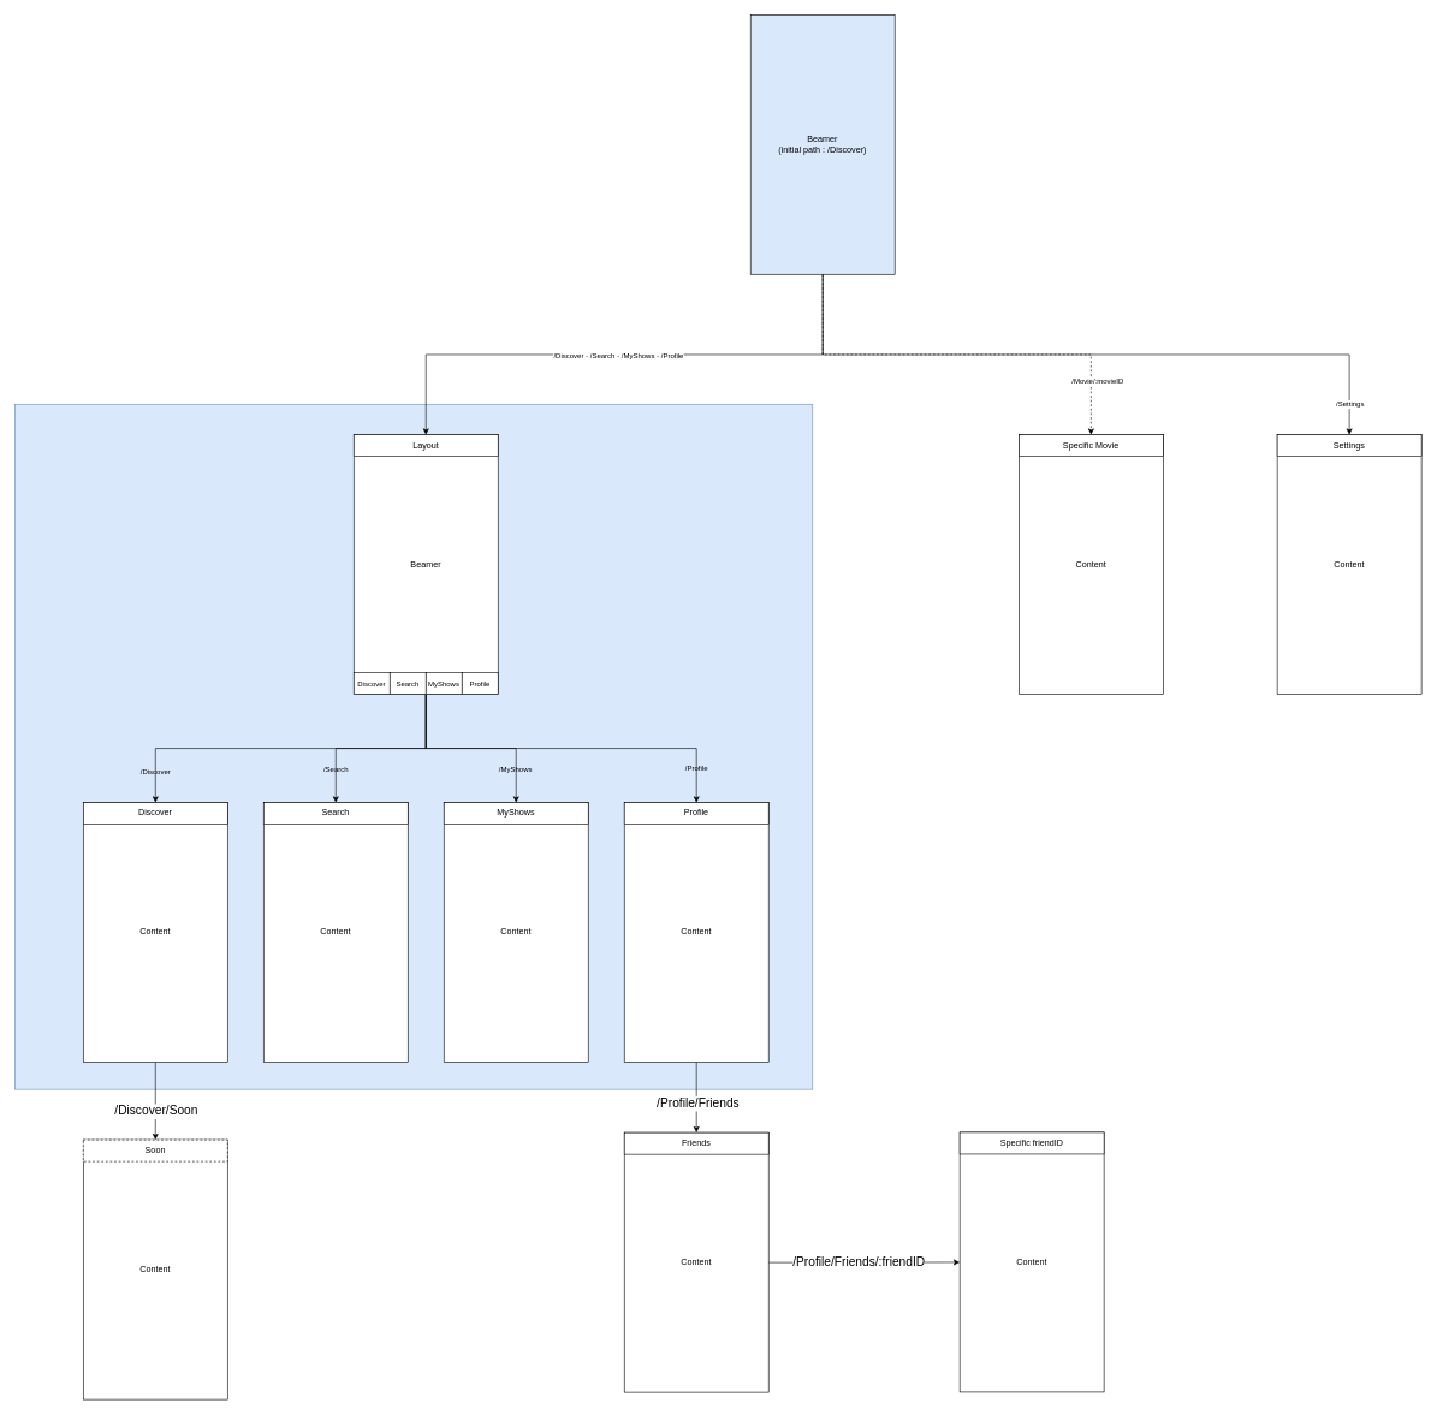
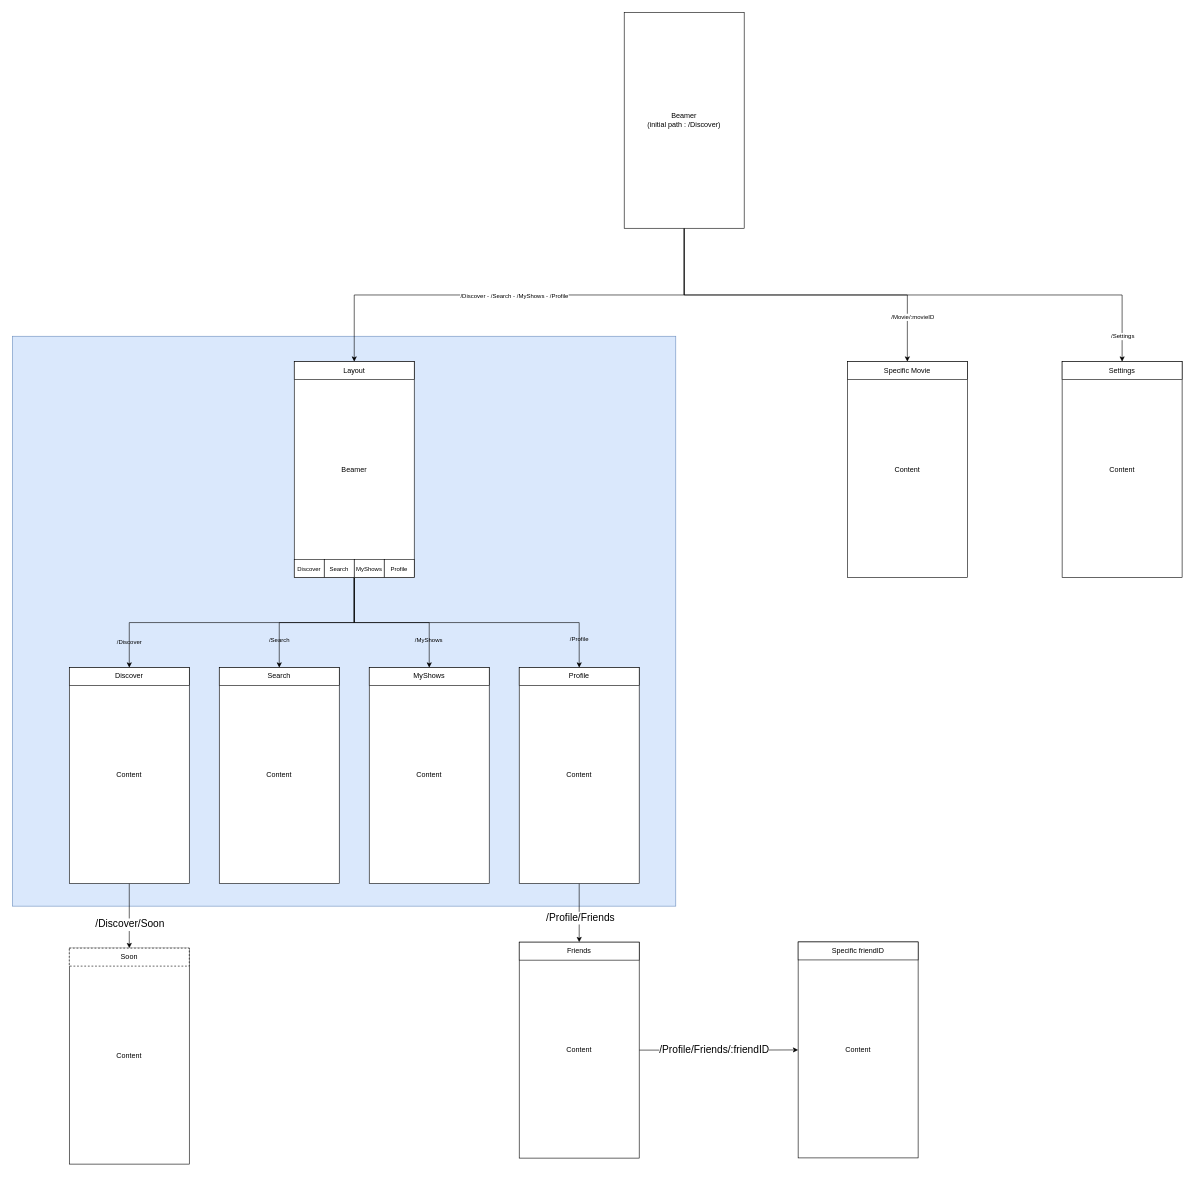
  <mxCell id="0" />
  <mxCell id="1" parent="0" />
  <mxCell id="2" value="" style="rounded=0;whiteSpace=wrap;html=1;fontSize=10;fillColor=#dae8fc;strokeColor=#6c8ebf;" vertex="1" parent="1"><mxGeometry x="20" y="560" width="1106" height="950" as="geometry" /></mxCell>
  <mxCell id="3" style="edgeStyle=orthogonalEdgeStyle;rounded=0;orthogonalLoop=1;jettySize=auto;html=1;exitX=0.5;exitY=1;exitDx=0;exitDy=0;entryX=0.5;entryY=0;entryDx=0;entryDy=0;fontSize=17;" edge="1" parent="1" source="4" target="47"><mxGeometry relative="1" as="geometry" /></mxCell>
  <mxCell id="4" value="Content" style="rounded=0;whiteSpace=wrap;html=1;" vertex="1" parent="1"><mxGeometry x="115" y="1112.29" width="200" height="360" as="geometry" /></mxCell>
  <mxCell id="5" value="Discover" style="rounded=0;whiteSpace=wrap;html=1;" vertex="1" parent="1"><mxGeometry x="115" y="1112.29" width="200" height="30" as="geometry" /></mxCell>
  <mxCell id="6" value="Content" style="rounded=0;whiteSpace=wrap;html=1;" vertex="1" parent="1"><mxGeometry x="365" y="1112.29" width="200" height="360" as="geometry" /></mxCell>
  <mxCell id="7" value="Search" style="rounded=0;whiteSpace=wrap;html=1;" vertex="1" parent="1"><mxGeometry x="365" y="1112.29" width="200" height="30" as="geometry" /></mxCell>
  <mxCell id="8" value="Content" style="rounded=0;whiteSpace=wrap;html=1;" vertex="1" parent="1"><mxGeometry x="615" y="1112.29" width="200" height="360" as="geometry" /></mxCell>
  <mxCell id="9" value="MyShows" style="rounded=0;whiteSpace=wrap;html=1;" vertex="1" parent="1"><mxGeometry x="615" y="1112.29" width="200" height="30" as="geometry" /></mxCell>
  <mxCell id="10" style="edgeStyle=orthogonalEdgeStyle;rounded=0;orthogonalLoop=1;jettySize=auto;html=1;exitX=0.5;exitY=1;exitDx=0;exitDy=0;entryX=0.5;entryY=0;entryDx=0;entryDy=0;fontSize=17;" edge="1" parent="1" source="12" target="42"><mxGeometry relative="1" as="geometry" /></mxCell>
  <mxCell id="11" value="/Profile/Friends" style="edgeLabel;html=1;align=center;verticalAlign=middle;resizable=0;points=[];fontSize=17;" vertex="1" connectable="0" parent="10"><mxGeometry x="0.175" y="1" relative="1" as="geometry"><mxPoint as="offset" /></mxGeometry></mxCell>
  <mxCell id="12" value="Content" style="rounded=0;whiteSpace=wrap;html=1;" vertex="1" parent="1"><mxGeometry x="865" y="1112.29" width="200" height="360" as="geometry" /></mxCell>
  <mxCell id="13" value="Profile" style="rounded=0;whiteSpace=wrap;html=1;" vertex="1" parent="1"><mxGeometry x="865" y="1112.29" width="200" height="30" as="geometry" /></mxCell>
  <mxCell id="14" value="Beamer" style="rounded=0;whiteSpace=wrap;html=1;" vertex="1" parent="1"><mxGeometry x="490" y="602.29" width="200" height="360" as="geometry" /></mxCell>
  <mxCell id="15" value="Layout" style="rounded=0;whiteSpace=wrap;html=1;" vertex="1" parent="1"><mxGeometry x="490" y="602.29" width="200" height="30" as="geometry" /></mxCell>
  <mxCell id="16" value="&lt;font style=&quot;font-size: 10px;&quot;&gt;Discover&lt;/font&gt;" style="rounded=0;whiteSpace=wrap;html=1;" vertex="1" parent="1"><mxGeometry x="490" y="932.29" width="50" height="30" as="geometry" /></mxCell>
  <mxCell id="17" style="edgeStyle=orthogonalEdgeStyle;rounded=0;orthogonalLoop=1;jettySize=auto;html=1;exitX=1;exitY=1;exitDx=0;exitDy=0;entryX=0.5;entryY=0;entryDx=0;entryDy=0;fontSize=10;" edge="1" parent="1" source="19" target="7"><mxGeometry relative="1" as="geometry" /></mxCell>
  <mxCell id="18" value="/Search" style="edgeLabel;html=1;align=center;verticalAlign=middle;resizable=0;points=[];fontSize=10;labelBackgroundColor=none;" vertex="1" connectable="0" parent="17"><mxGeometry x="0.657" y="-1" relative="1" as="geometry"><mxPoint as="offset" /></mxGeometry></mxCell>
  <mxCell id="19" value="&lt;font style=&quot;font-size: 10px;&quot;&gt;Search&lt;/font&gt;" style="rounded=0;whiteSpace=wrap;html=1;" vertex="1" parent="1"><mxGeometry x="540" y="932.29" width="50" height="30" as="geometry" /></mxCell>
  <mxCell id="20" style="edgeStyle=orthogonalEdgeStyle;rounded=0;orthogonalLoop=1;jettySize=auto;html=1;exitX=0;exitY=1;exitDx=0;exitDy=0;entryX=0.5;entryY=0;entryDx=0;entryDy=0;fontSize=10;" edge="1" parent="1" source="26" target="5"><mxGeometry relative="1" as="geometry" /></mxCell>
  <mxCell id="21" value="/Discover" style="edgeLabel;html=1;align=center;verticalAlign=middle;resizable=0;points=[];fontSize=10;labelBackgroundColor=none;" vertex="1" connectable="0" parent="20"><mxGeometry x="0.831" y="-1" relative="1" as="geometry"><mxPoint as="offset" /></mxGeometry></mxCell>
  <mxCell id="22" style="edgeStyle=orthogonalEdgeStyle;rounded=0;orthogonalLoop=1;jettySize=auto;html=1;exitX=0;exitY=1;exitDx=0;exitDy=0;entryX=0.5;entryY=0;entryDx=0;entryDy=0;fontSize=10;" edge="1" parent="1" source="26" target="9"><mxGeometry relative="1" as="geometry" /></mxCell>
  <mxCell id="23" value="/MyShows" style="edgeLabel;html=1;align=center;verticalAlign=middle;resizable=0;points=[];fontSize=10;labelBackgroundColor=none;" vertex="1" connectable="0" parent="22"><mxGeometry x="0.664" y="-2" relative="1" as="geometry"><mxPoint as="offset" /></mxGeometry></mxCell>
  <mxCell id="24" style="edgeStyle=orthogonalEdgeStyle;rounded=0;orthogonalLoop=1;jettySize=auto;html=1;exitX=0;exitY=1;exitDx=0;exitDy=0;fontSize=10;" edge="1" parent="1" source="26" target="13"><mxGeometry relative="1" as="geometry" /></mxCell>
  <mxCell id="25" value="/Profile" style="edgeLabel;html=1;align=center;verticalAlign=middle;resizable=0;points=[];fontSize=10;labelBackgroundColor=none;" vertex="1" connectable="0" parent="24"><mxGeometry x="0.817" y="-1" relative="1" as="geometry"><mxPoint as="offset" /></mxGeometry></mxCell>
  <mxCell id="26" value="&lt;font style=&quot;font-size: 10px;&quot;&gt;MyShows&lt;/font&gt;" style="rounded=0;whiteSpace=wrap;html=1;" vertex="1" parent="1"><mxGeometry x="590" y="932.29" width="50" height="30" as="geometry" /></mxCell>
  <mxCell id="27" value="&lt;font style=&quot;font-size: 10px;&quot;&gt;Profile&lt;/font&gt;" style="rounded=0;whiteSpace=wrap;html=1;" vertex="1" parent="1"><mxGeometry x="640" y="932.29" width="50" height="30" as="geometry" /></mxCell>
  <mxCell id="28" style="edgeStyle=orthogonalEdgeStyle;rounded=0;orthogonalLoop=1;jettySize=auto;html=1;exitX=0.5;exitY=1;exitDx=0;exitDy=0;entryX=0.5;entryY=0;entryDx=0;entryDy=0;fontSize=10;" edge="1" parent="1" source="34" target="15"><mxGeometry relative="1" as="geometry" /></mxCell>
  <mxCell id="29" value="/Discover - /Search - /MyShows - /Profile" style="edgeLabel;html=1;align=center;verticalAlign=middle;resizable=0;points=[];fontSize=10;" vertex="1" connectable="0" parent="28"><mxGeometry x="0.023" relative="1" as="geometry"><mxPoint as="offset" /></mxGeometry></mxCell>
- <mxCell id="30" style="edgeStyle=orthogonalEdgeStyle;rounded=0;orthogonalLoop=1;jettySize=auto;html=1;exitX=0.5;exitY=1;exitDx=0;exitDy=0;entryX=0.5;entryY=0;entryDx=0;entryDy=0;fontSize=10;dashed=1;" edge="1" parent="1" source="34" target="36"><mxGeometry relative="1" as="geometry" /></mxCell>
+ <mxCell id="30" style="edgeStyle=orthogonalEdgeStyle;rounded=0;orthogonalLoop=1;jettySize=auto;html=1;exitX=0.5;exitY=1;exitDx=0;exitDy=0;entryX=0.5;entryY=0;entryDx=0;entryDy=0;fontSize=10;" edge="1" parent="1" source="34" target="36"><mxGeometry relative="1" as="geometry" /></mxCell>
  <mxCell id="31" value="/Movie/:movieID" style="edgeLabel;html=1;align=center;verticalAlign=middle;resizable=0;points=[];fontSize=10;" vertex="1" connectable="0" parent="30"><mxGeometry x="0.213" y="1" relative="1" as="geometry"><mxPoint x="132" y="37" as="offset" /></mxGeometry></mxCell>
  <mxCell id="32" style="edgeStyle=orthogonalEdgeStyle;rounded=0;orthogonalLoop=1;jettySize=auto;html=1;exitX=0.5;exitY=1;exitDx=0;exitDy=0;entryX=0.5;entryY=0;entryDx=0;entryDy=0;fontSize=10;" edge="1" parent="1" source="34" target="38"><mxGeometry relative="1" as="geometry" /></mxCell>
  <mxCell id="33" value="/Settings" style="edgeLabel;html=1;align=center;verticalAlign=middle;resizable=0;points=[];fontSize=10;" vertex="1" connectable="0" parent="32"><mxGeometry x="0.91" relative="1" as="geometry"><mxPoint as="offset" /></mxGeometry></mxCell>
- <mxCell id="34" value="Beamer&lt;br&gt;(initial path : /Discover)" style="rounded=0;whiteSpace=wrap;html=1;fillColor=#dae8fc;" vertex="1" parent="1"><mxGeometry x="1040" y="20" width="200" height="360" as="geometry" /></mxCell>
+ <mxCell id="34" value="Beamer&lt;br&gt;(initial path : /Discover)" style="rounded=0;whiteSpace=wrap;html=1;" vertex="1" parent="1"><mxGeometry x="1040" y="20" width="200" height="360" as="geometry" /></mxCell>
  <mxCell id="35" value="Content" style="rounded=0;whiteSpace=wrap;html=1;" vertex="1" parent="1"><mxGeometry x="1412" y="602.29" width="200" height="360" as="geometry" /></mxCell>
  <mxCell id="36" value="Specific Movie" style="rounded=0;whiteSpace=wrap;html=1;" vertex="1" parent="1"><mxGeometry x="1412" y="602.29" width="200" height="30" as="geometry" /></mxCell>
  <mxCell id="37" value="Content" style="rounded=0;whiteSpace=wrap;html=1;" vertex="1" parent="1"><mxGeometry x="1770" y="602.29" width="200" height="360" as="geometry" /></mxCell>
  <mxCell id="38" value="Settings" style="rounded=0;whiteSpace=wrap;html=1;" vertex="1" parent="1"><mxGeometry x="1770" y="602.29" width="200" height="30" as="geometry" /></mxCell>
  <mxCell id="39" style="edgeStyle=orthogonalEdgeStyle;rounded=0;orthogonalLoop=1;jettySize=auto;html=1;exitX=1;exitY=0.5;exitDx=0;exitDy=0;entryX=0;entryY=0.5;entryDx=0;entryDy=0;fontSize=17;" edge="1" parent="1" source="41" target="43"><mxGeometry relative="1" as="geometry" /></mxCell>
  <mxCell id="40" value="/Profile/Friends/:friendID" style="edgeLabel;html=1;align=center;verticalAlign=middle;resizable=0;points=[];fontSize=17;" vertex="1" connectable="0" parent="39"><mxGeometry x="0.306" y="-1" relative="1" as="geometry"><mxPoint x="-48" y="-1" as="offset" /></mxGeometry></mxCell>
  <mxCell id="41" value="Content" style="rounded=0;whiteSpace=wrap;html=1;" vertex="1" parent="1"><mxGeometry x="865" y="1570" width="200" height="360" as="geometry" /></mxCell>
  <mxCell id="42" value="Friends" style="rounded=0;whiteSpace=wrap;html=1;" vertex="1" parent="1"><mxGeometry x="865" y="1570" width="200" height="30" as="geometry" /></mxCell>
  <mxCell id="43" value="Content" style="rounded=0;whiteSpace=wrap;html=1;" vertex="1" parent="1"><mxGeometry x="1329.95" y="1569.68" width="200" height="360" as="geometry" /></mxCell>
  <mxCell id="44" value="Specific friendID" style="rounded=0;whiteSpace=wrap;html=1;" vertex="1" parent="1"><mxGeometry x="1329.95" y="1569.68" width="200" height="30" as="geometry" /></mxCell>
  <mxCell id="45" value="/Discover/Soon" style="edgeLabel;html=1;align=center;verticalAlign=middle;resizable=0;points=[];fontSize=17;" vertex="1" connectable="0" parent="1"><mxGeometry x="215" y="1540.004" as="geometry" /></mxCell>
  <mxCell id="46" value="Content" style="rounded=0;whiteSpace=wrap;html=1;" vertex="1" parent="1"><mxGeometry x="115" y="1580" width="200" height="360" as="geometry" /></mxCell>
  <mxCell id="47" value="Soon" style="rounded=0;whiteSpace=wrap;html=1;dashed=1;" vertex="1" parent="1"><mxGeometry x="115" y="1580" width="200" height="30" as="geometry" /></mxCell>
